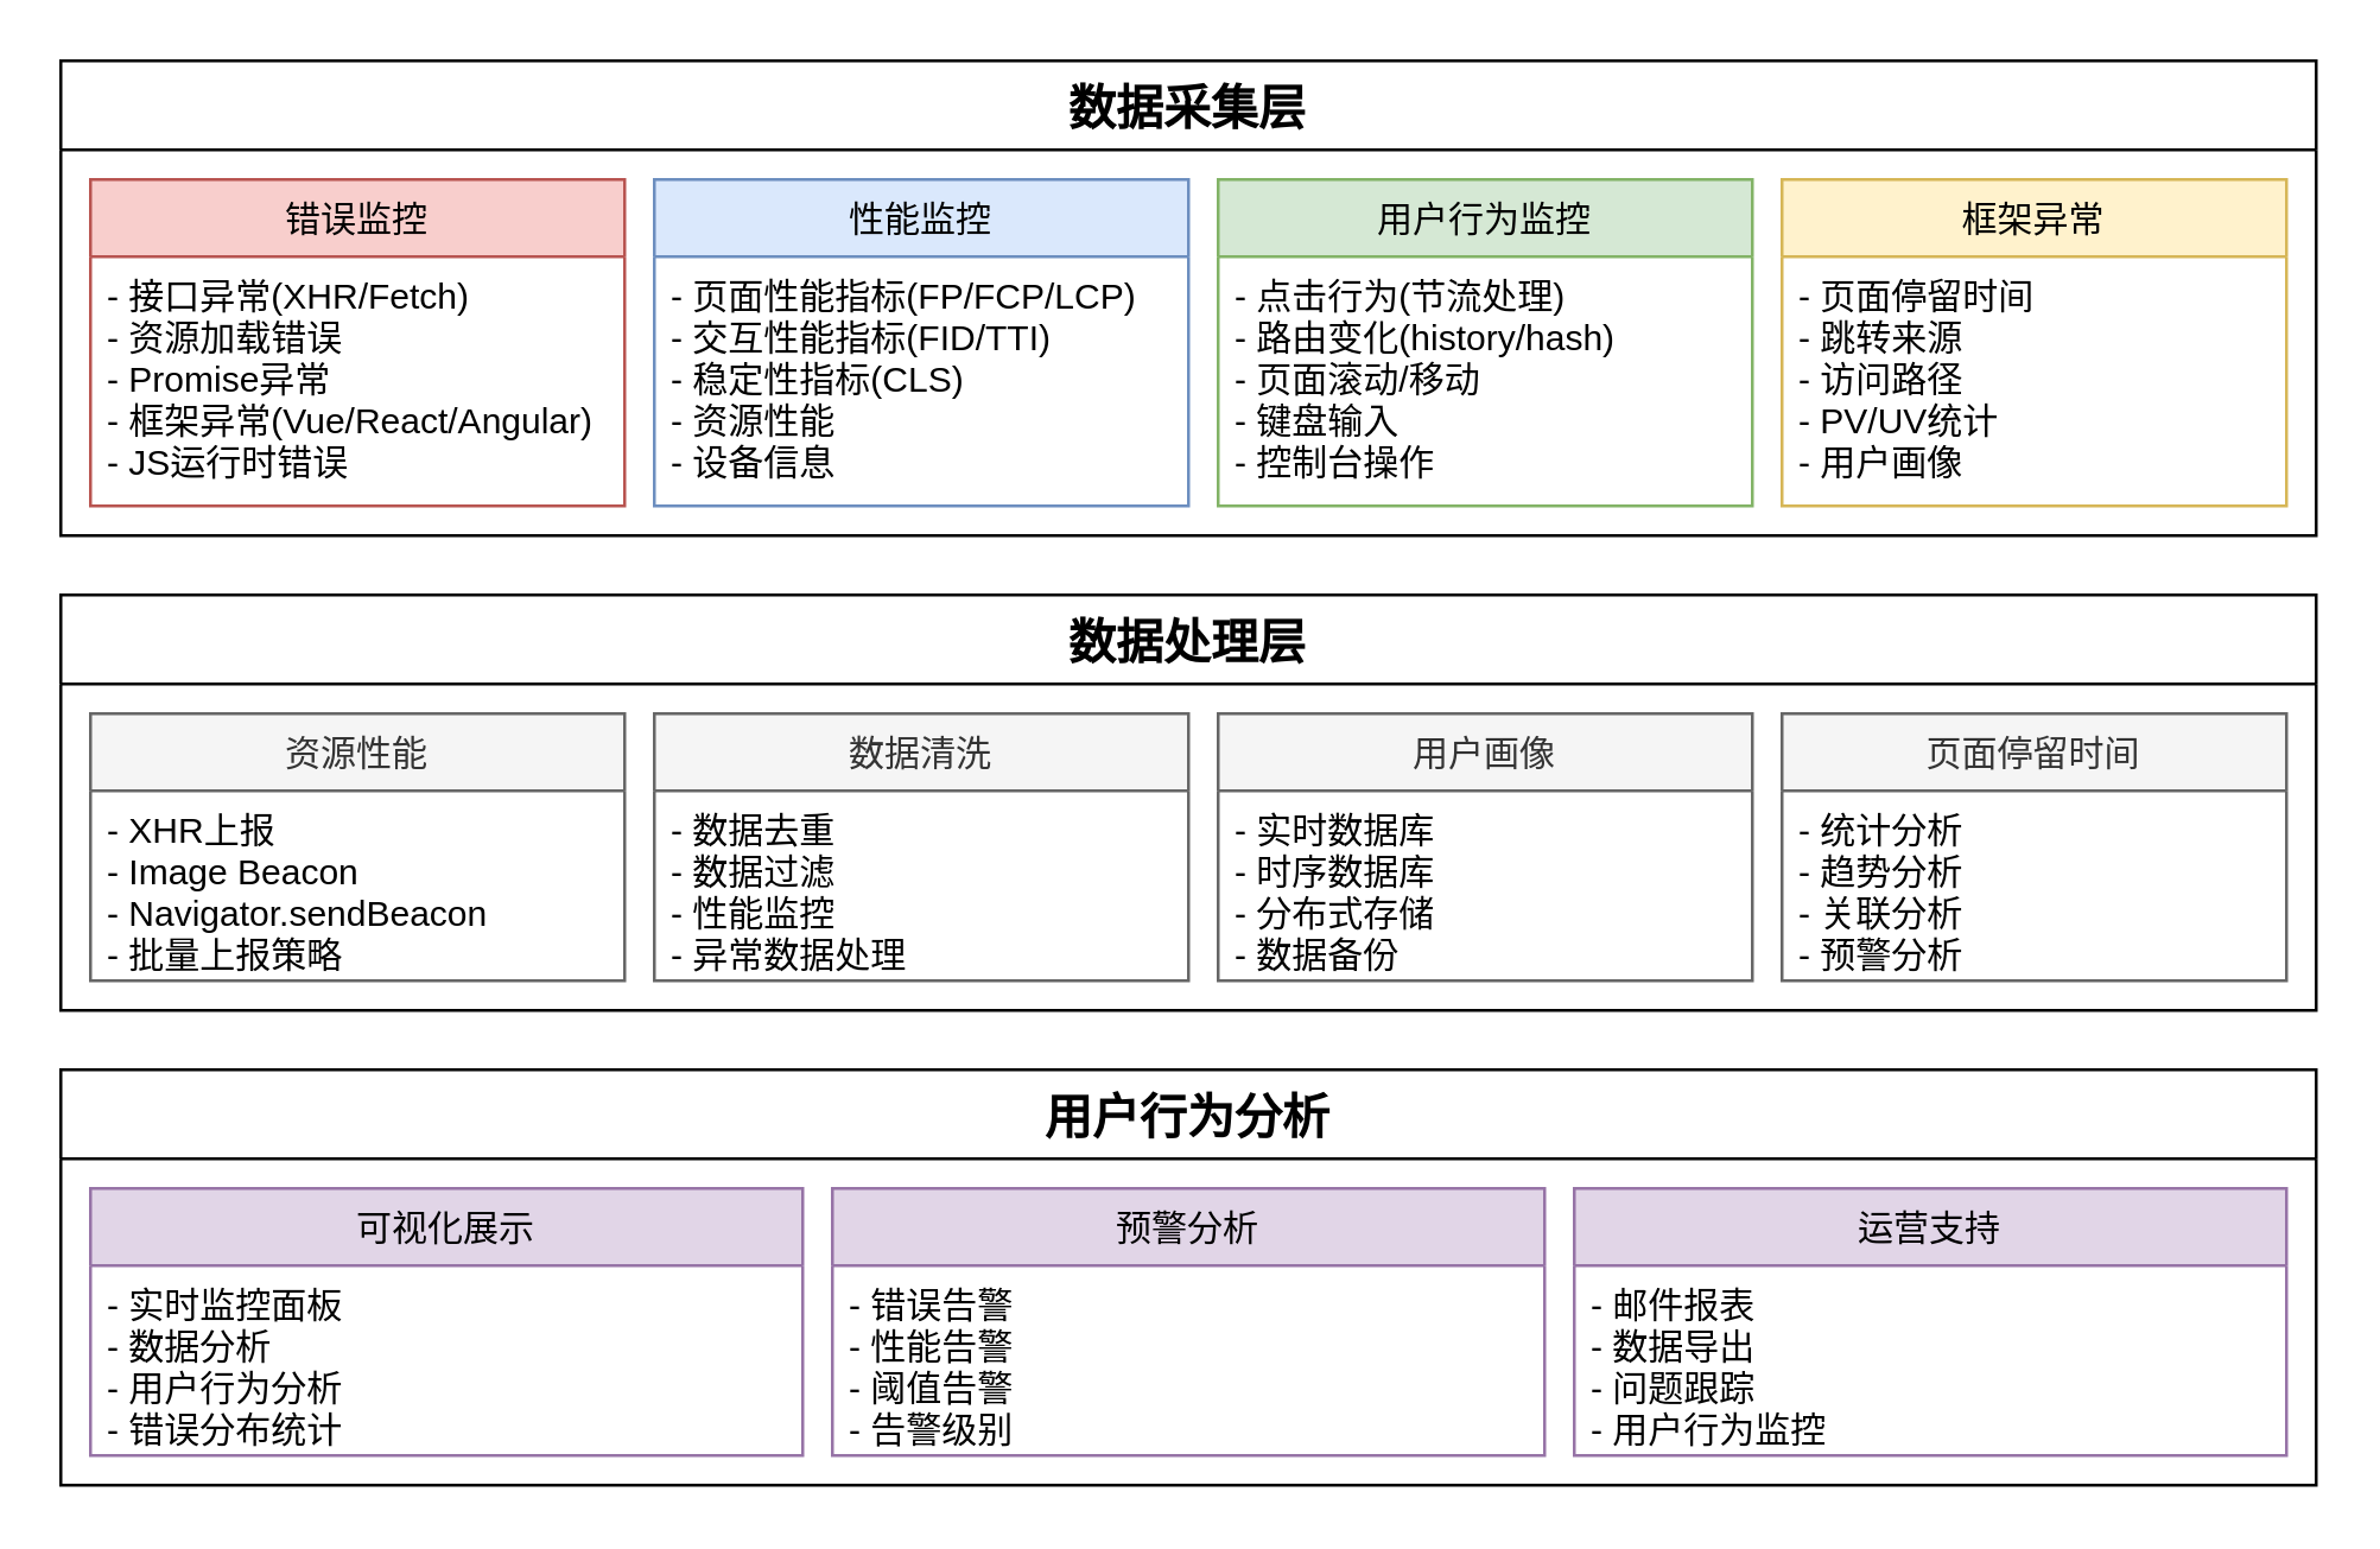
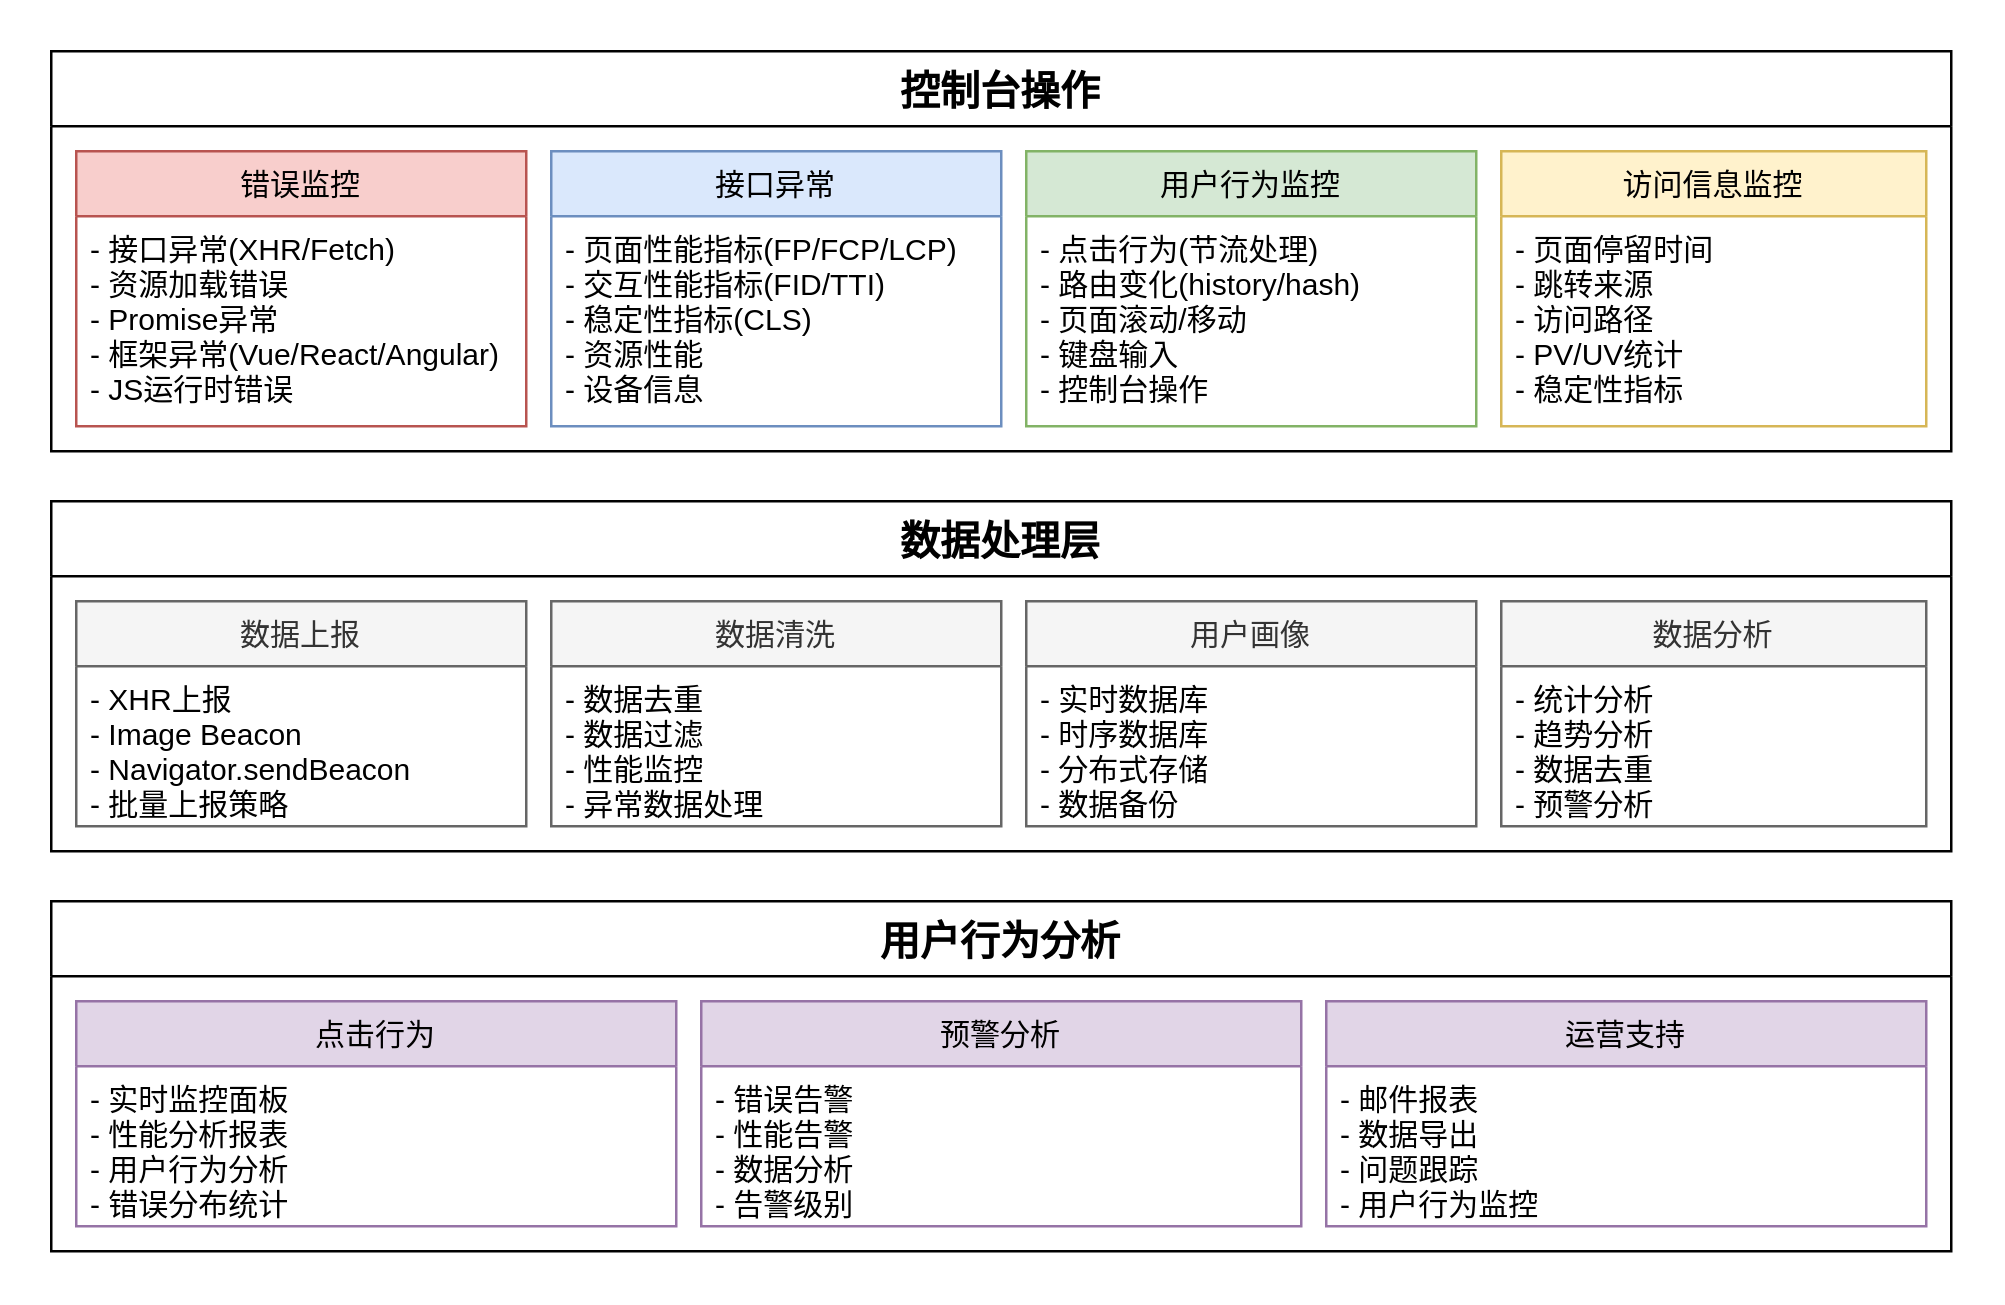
  <mxCell id="0" />
  <mxCell id="1" parent="0" />
- <mxCell id="2" value="数据采集层" style="swimlane;fontStyle=1;childLayout=stackLayout;horizontal=1;startSize=30;horizontalStack=0;resizeParent=1;resizeParentMax=0;resizeLast=0;collapsible=1;marginBottom=0;fontSize=16;" parent="1" vertex="1"><mxGeometry x="20" y="20" width="760" height="160" as="geometry" /></mxCell>
+ <mxCell id="2" value="控制台操作" style="swimlane;fontStyle=1;childLayout=stackLayout;horizontal=1;startSize=30;horizontalStack=0;resizeParent=1;resizeParentMax=0;resizeLast=0;collapsible=1;marginBottom=0;fontSize=16;" parent="1" vertex="1"><mxGeometry x="20" y="20" width="760" height="160" as="geometry" /></mxCell>
  <mxCell id="3" value="错误监控" style="swimlane;fontStyle=0;childLayout=stackLayout;horizontal=1;startSize=26;fillColor=#f8cecc;horizontalStack=0;resizeParent=1;resizeParentMax=0;resizeLast=0;collapsible=1;marginBottom=0;strokeColor=#b85450;" parent="2" vertex="1"><mxGeometry x="10" y="40" width="180" height="110" as="geometry" /></mxCell>
  <mxCell id="4" value="- 接口异常(XHR/Fetch)&#10;- 资源加载错误&#10;- Promise异常&#10;- 框架异常(Vue/React/Angular)&#10;- JS运行时错误" style="text;strokeColor=none;fillColor=none;align=left;verticalAlign=top;spacingLeft=4;spacingRight=4;overflow=hidden;rotatable=0;points=[[0,0.5],[1,0.5]];portConstraint=eastwest;" parent="3" vertex="1"><mxGeometry y="26" width="180" height="84" as="geometry" /></mxCell>
- <mxCell id="5" value="性能监控" style="swimlane;fontStyle=0;childLayout=stackLayout;horizontal=1;startSize=26;fillColor=#dae8fc;horizontalStack=0;resizeParent=1;resizeParentMax=0;resizeLast=0;collapsible=1;marginBottom=0;strokeColor=#6c8ebf;" parent="2" vertex="1"><mxGeometry x="200" y="40" width="180" height="110" as="geometry" /></mxCell>
+ <mxCell id="5" value="接口异常" style="swimlane;fontStyle=0;childLayout=stackLayout;horizontal=1;startSize=26;fillColor=#dae8fc;horizontalStack=0;resizeParent=1;resizeParentMax=0;resizeLast=0;collapsible=1;marginBottom=0;strokeColor=#6c8ebf;" parent="2" vertex="1"><mxGeometry x="200" y="40" width="180" height="110" as="geometry" /></mxCell>
  <mxCell id="6" value="- 页面性能指标(FP/FCP/LCP)&#10;- 交互性能指标(FID/TTI)&#10;- 稳定性指标(CLS)&#10;- 资源性能&#10;- 设备信息" style="text;strokeColor=none;fillColor=none;align=left;verticalAlign=top;spacingLeft=4;spacingRight=4;overflow=hidden;rotatable=0;points=[[0,0.5],[1,0.5]];portConstraint=eastwest;" parent="5" vertex="1"><mxGeometry y="26" width="180" height="84" as="geometry" /></mxCell>
  <mxCell id="7" value="用户行为监控" style="swimlane;fontStyle=0;childLayout=stackLayout;horizontal=1;startSize=26;fillColor=#d5e8d4;horizontalStack=0;resizeParent=1;resizeParentMax=0;resizeLast=0;collapsible=1;marginBottom=0;strokeColor=#82b366;" parent="2" vertex="1"><mxGeometry x="390" y="40" width="180" height="110" as="geometry" /></mxCell>
  <mxCell id="8" value="- 点击行为(节流处理)&#10;- 路由变化(history/hash)&#10;- 页面滚动/移动&#10;- 键盘输入&#10;- 控制台操作" style="text;strokeColor=none;fillColor=none;align=left;verticalAlign=top;spacingLeft=4;spacingRight=4;overflow=hidden;rotatable=0;points=[[0,0.5],[1,0.5]];portConstraint=eastwest;" parent="7" vertex="1"><mxGeometry y="26" width="180" height="84" as="geometry" /></mxCell>
- <mxCell id="9" value="框架异常" style="swimlane;fontStyle=0;childLayout=stackLayout;horizontal=1;startSize=26;fillColor=#fff2cc;horizontalStack=0;resizeParent=1;resizeParentMax=0;resizeLast=0;collapsible=1;marginBottom=0;strokeColor=#d6b656;" parent="2" vertex="1"><mxGeometry x="580" y="40" width="170" height="110" as="geometry" /></mxCell>
- <mxCell id="10" value="- 页面停留时间&#10;- 跳转来源&#10;- 访问路径&#10;- PV/UV统计&#10;- 用户画像" style="text;strokeColor=none;fillColor=none;align=left;verticalAlign=top;spacingLeft=4;spacingRight=4;overflow=hidden;rotatable=0;points=[[0,0.5],[1,0.5]];portConstraint=eastwest;" parent="9" vertex="1"><mxGeometry y="26" width="170" height="84" as="geometry" /></mxCell>
+ <mxCell id="9" value="访问信息监控" style="swimlane;fontStyle=0;childLayout=stackLayout;horizontal=1;startSize=26;fillColor=#fff2cc;horizontalStack=0;resizeParent=1;resizeParentMax=0;resizeLast=0;collapsible=1;marginBottom=0;strokeColor=#d6b656;" parent="2" vertex="1"><mxGeometry x="580" y="40" width="170" height="110" as="geometry" /></mxCell>
+ <mxCell id="10" value="- 页面停留时间&#10;- 跳转来源&#10;- 访问路径&#10;- PV/UV统计&#10;- 稳定性指标" style="text;strokeColor=none;fillColor=none;align=left;verticalAlign=top;spacingLeft=4;spacingRight=4;overflow=hidden;rotatable=0;points=[[0,0.5],[1,0.5]];portConstraint=eastwest;" parent="9" vertex="1"><mxGeometry y="26" width="170" height="84" as="geometry" /></mxCell>
  <mxCell id="11" value="数据处理层" style="swimlane;fontStyle=1;childLayout=stackLayout;horizontal=1;startSize=30;horizontalStack=0;resizeParent=1;resizeParentMax=0;resizeLast=0;collapsible=1;marginBottom=0;fontSize=16;" parent="1" vertex="1"><mxGeometry x="20" y="200" width="760" height="140" as="geometry" /></mxCell>
- <mxCell id="12" value="资源性能" style="swimlane;fontStyle=0;childLayout=stackLayout;horizontal=1;startSize=26;fillColor=#f5f5f5;horizontalStack=0;resizeParent=1;resizeParentMax=0;resizeLast=0;collapsible=1;marginBottom=0;strokeColor=#666666;fontColor=#333333;" parent="11" vertex="1"><mxGeometry x="10" y="40" width="180" height="90" as="geometry" /></mxCell>
+ <mxCell id="12" value="数据上报" style="swimlane;fontStyle=0;childLayout=stackLayout;horizontal=1;startSize=26;fillColor=#f5f5f5;horizontalStack=0;resizeParent=1;resizeParentMax=0;resizeLast=0;collapsible=1;marginBottom=0;strokeColor=#666666;fontColor=#333333;" parent="11" vertex="1"><mxGeometry x="10" y="40" width="180" height="90" as="geometry" /></mxCell>
  <mxCell id="13" value="- XHR上报&#10;- Image Beacon&#10;- Navigator.sendBeacon&#10;- 批量上报策略" style="text;strokeColor=none;fillColor=none;align=left;verticalAlign=top;spacingLeft=4;spacingRight=4;overflow=hidden;rotatable=0;points=[[0,0.5],[1,0.5]];portConstraint=eastwest;" parent="12" vertex="1"><mxGeometry y="26" width="180" height="64" as="geometry" /></mxCell>
  <mxCell id="14" value="数据清洗" style="swimlane;fontStyle=0;childLayout=stackLayout;horizontal=1;startSize=26;fillColor=#f5f5f5;horizontalStack=0;resizeParent=1;resizeParentMax=0;resizeLast=0;collapsible=1;marginBottom=0;strokeColor=#666666;fontColor=#333333;" parent="11" vertex="1"><mxGeometry x="200" y="40" width="180" height="90" as="geometry" /></mxCell>
  <mxCell id="15" value="- 数据去重&#10;- 数据过滤&#10;- 性能监控&#10;- 异常数据处理" style="text;strokeColor=none;fillColor=none;align=left;verticalAlign=top;spacingLeft=4;spacingRight=4;overflow=hidden;rotatable=0;points=[[0,0.5],[1,0.5]];portConstraint=eastwest;" parent="14" vertex="1"><mxGeometry y="26" width="180" height="64" as="geometry" /></mxCell>
  <mxCell id="16" value="用户画像" style="swimlane;fontStyle=0;childLayout=stackLayout;horizontal=1;startSize=26;fillColor=#f5f5f5;horizontalStack=0;resizeParent=1;resizeParentMax=0;resizeLast=0;collapsible=1;marginBottom=0;strokeColor=#666666;fontColor=#333333;" parent="11" vertex="1"><mxGeometry x="390" y="40" width="180" height="90" as="geometry" /></mxCell>
  <mxCell id="17" value="- 实时数据库&#10;- 时序数据库&#10;- 分布式存储&#10;- 数据备份" style="text;strokeColor=none;fillColor=none;align=left;verticalAlign=top;spacingLeft=4;spacingRight=4;overflow=hidden;rotatable=0;points=[[0,0.5],[1,0.5]];portConstraint=eastwest;" parent="16" vertex="1"><mxGeometry y="26" width="180" height="64" as="geometry" /></mxCell>
- <mxCell id="18" value="页面停留时间" style="swimlane;fontStyle=0;childLayout=stackLayout;horizontal=1;startSize=26;fillColor=#f5f5f5;horizontalStack=0;resizeParent=1;resizeParentMax=0;resizeLast=0;collapsible=1;marginBottom=0;strokeColor=#666666;fontColor=#333333;" parent="11" vertex="1"><mxGeometry x="580" y="40" width="170" height="90" as="geometry" /></mxCell>
- <mxCell id="19" value="- 统计分析&#10;- 趋势分析&#10;- 关联分析&#10;- 预警分析" style="text;strokeColor=none;fillColor=none;align=left;verticalAlign=top;spacingLeft=4;spacingRight=4;overflow=hidden;rotatable=0;points=[[0,0.5],[1,0.5]];portConstraint=eastwest;" parent="18" vertex="1"><mxGeometry y="26" width="170" height="64" as="geometry" /></mxCell>
+ <mxCell id="18" value="数据分析" style="swimlane;fontStyle=0;childLayout=stackLayout;horizontal=1;startSize=26;fillColor=#f5f5f5;horizontalStack=0;resizeParent=1;resizeParentMax=0;resizeLast=0;collapsible=1;marginBottom=0;strokeColor=#666666;fontColor=#333333;" parent="11" vertex="1"><mxGeometry x="580" y="40" width="170" height="90" as="geometry" /></mxCell>
+ <mxCell id="19" value="- 统计分析&#10;- 趋势分析&#10;- 数据去重&#10;- 预警分析" style="text;strokeColor=none;fillColor=none;align=left;verticalAlign=top;spacingLeft=4;spacingRight=4;overflow=hidden;rotatable=0;points=[[0,0.5],[1,0.5]];portConstraint=eastwest;" parent="18" vertex="1"><mxGeometry y="26" width="170" height="64" as="geometry" /></mxCell>
  <mxCell id="20" value="用户行为分析" style="swimlane;fontStyle=1;childLayout=stackLayout;horizontal=1;startSize=30;horizontalStack=0;resizeParent=1;resizeParentMax=0;resizeLast=0;collapsible=1;marginBottom=0;fontSize=16;" parent="1" vertex="1"><mxGeometry x="20" y="360" width="760" height="140" as="geometry" /></mxCell>
- <mxCell id="21" value="可视化展示" style="swimlane;fontStyle=0;childLayout=stackLayout;horizontal=1;startSize=26;fillColor=#e1d5e7;horizontalStack=0;resizeParent=1;resizeParentMax=0;resizeLast=0;collapsible=1;marginBottom=0;strokeColor=#9673a6;" parent="20" vertex="1"><mxGeometry x="10" y="40" width="240" height="90" as="geometry" /></mxCell>
- <mxCell id="22" value="- 实时监控面板&#10;- 数据分析&#10;- 用户行为分析&#10;- 错误分布统计" style="text;strokeColor=none;fillColor=none;align=left;verticalAlign=top;spacingLeft=4;spacingRight=4;overflow=hidden;rotatable=0;points=[[0,0.5],[1,0.5]];portConstraint=eastwest;" parent="21" vertex="1"><mxGeometry y="26" width="240" height="64" as="geometry" /></mxCell>
+ <mxCell id="21" value="点击行为" style="swimlane;fontStyle=0;childLayout=stackLayout;horizontal=1;startSize=26;fillColor=#e1d5e7;horizontalStack=0;resizeParent=1;resizeParentMax=0;resizeLast=0;collapsible=1;marginBottom=0;strokeColor=#9673a6;" parent="20" vertex="1"><mxGeometry x="10" y="40" width="240" height="90" as="geometry" /></mxCell>
+ <mxCell id="22" value="- 实时监控面板&#10;- 性能分析报表&#10;- 用户行为分析&#10;- 错误分布统计" style="text;strokeColor=none;fillColor=none;align=left;verticalAlign=top;spacingLeft=4;spacingRight=4;overflow=hidden;rotatable=0;points=[[0,0.5],[1,0.5]];portConstraint=eastwest;" parent="21" vertex="1"><mxGeometry y="26" width="240" height="64" as="geometry" /></mxCell>
  <mxCell id="23" value="预警分析" style="swimlane;fontStyle=0;childLayout=stackLayout;horizontal=1;startSize=26;fillColor=#e1d5e7;horizontalStack=0;resizeParent=1;resizeParentMax=0;resizeLast=0;collapsible=1;marginBottom=0;strokeColor=#9673a6;" parent="20" vertex="1"><mxGeometry x="260" y="40" width="240" height="90" as="geometry" /></mxCell>
- <mxCell id="24" value="- 错误告警&#10;- 性能告警&#10;- 阈值告警&#10;- 告警级别" style="text;strokeColor=none;fillColor=none;align=left;verticalAlign=top;spacingLeft=4;spacingRight=4;overflow=hidden;rotatable=0;points=[[0,0.5],[1,0.5]];portConstraint=eastwest;" parent="23" vertex="1"><mxGeometry y="26" width="240" height="64" as="geometry" /></mxCell>
+ <mxCell id="24" value="- 错误告警&#10;- 性能告警&#10;- 数据分析&#10;- 告警级别" style="text;strokeColor=none;fillColor=none;align=left;verticalAlign=top;spacingLeft=4;spacingRight=4;overflow=hidden;rotatable=0;points=[[0,0.5],[1,0.5]];portConstraint=eastwest;" parent="23" vertex="1"><mxGeometry y="26" width="240" height="64" as="geometry" /></mxCell>
  <mxCell id="25" value="运营支持" style="swimlane;fontStyle=0;childLayout=stackLayout;horizontal=1;startSize=26;fillColor=#e1d5e7;horizontalStack=0;resizeParent=1;resizeParentMax=0;resizeLast=0;collapsible=1;marginBottom=0;strokeColor=#9673a6;" parent="20" vertex="1"><mxGeometry x="510" y="40" width="240" height="90" as="geometry" /></mxCell>
  <mxCell id="26" value="- 邮件报表&#10;- 数据导出&#10;- 问题跟踪&#10;- 用户行为监控" style="text;strokeColor=none;fillColor=none;align=left;verticalAlign=top;spacingLeft=4;spacingRight=4;overflow=hidden;rotatable=0;points=[[0,0.5],[1,0.5]];portConstraint=eastwest;" parent="25" vertex="1"><mxGeometry y="26" width="240" height="64" as="geometry" /></mxCell>
